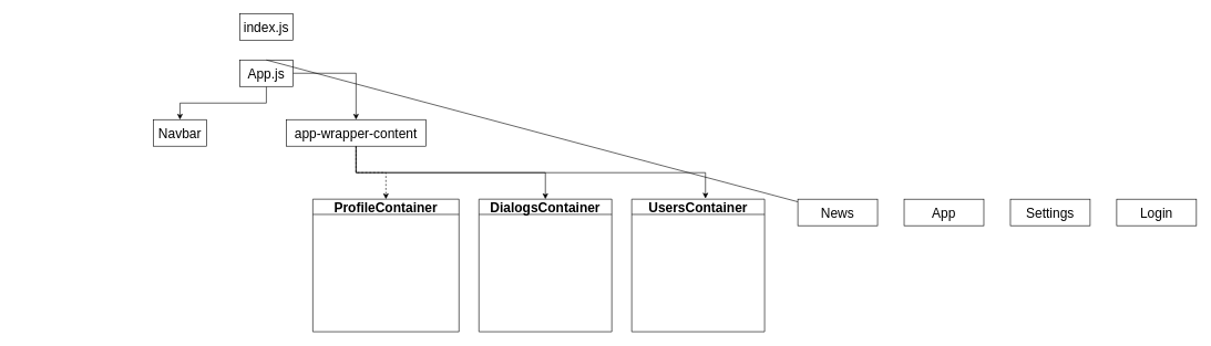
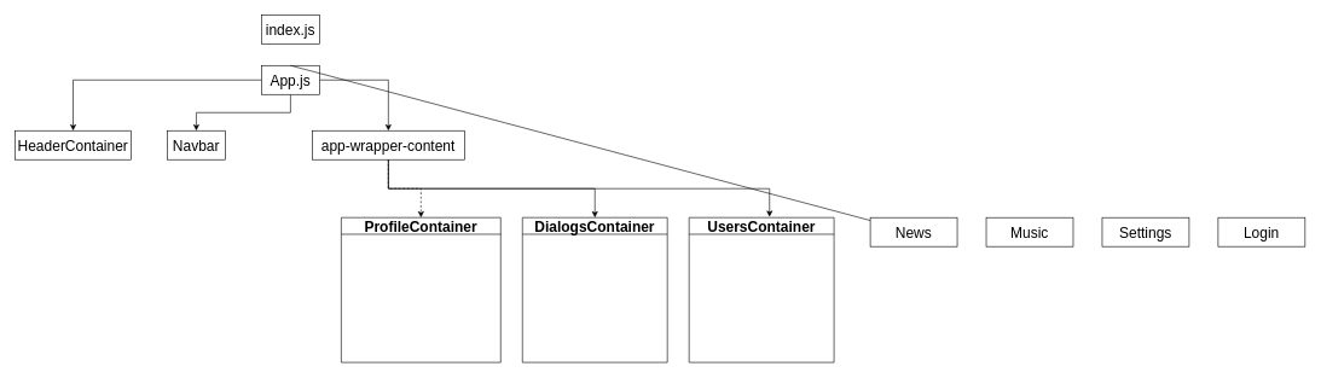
  <mxCell id="0" />
  <mxCell id="1" parent="0" />
+ <mxCell id="2" style="edgeStyle=orthogonalEdgeStyle;rounded=0;orthogonalLoop=1;jettySize=auto;html=1;" edge="1" parent="1" source="5" target="8"><mxGeometry relative="1" as="geometry" /></mxCell>
  <mxCell id="3" style="edgeStyle=orthogonalEdgeStyle;rounded=0;orthogonalLoop=1;jettySize=auto;html=1;exitX=0.5;exitY=1;exitDx=0;exitDy=0;entryX=0.5;entryY=0;entryDx=0;entryDy=0;" edge="1" parent="1" source="5" target="9"><mxGeometry relative="1" as="geometry" /></mxCell>
  <mxCell id="4" style="edgeStyle=orthogonalEdgeStyle;rounded=0;orthogonalLoop=1;jettySize=auto;html=1;exitX=1;exitY=0.5;exitDx=0;exitDy=0;entryX=0.5;entryY=0;entryDx=0;entryDy=0;" edge="1" parent="1" source="5" target="13"><mxGeometry relative="1" as="geometry" /></mxCell>
  <mxCell id="5" value="&lt;font&gt;&lt;font style=&quot;font-size: 20px&quot;&gt;App.js&lt;/font&gt;&lt;br&gt;&lt;/font&gt;" style="rounded=0;whiteSpace=wrap;html=1;" vertex="1" parent="1"><mxGeometry x="360" y="90" width="80" height="40" as="geometry" /></mxCell>
  <mxCell id="6" value="&lt;font&gt;&lt;font style=&quot;font-size: 20px&quot;&gt;index.js&lt;/font&gt;&lt;br&gt;&lt;/font&gt;" style="rounded=0;whiteSpace=wrap;html=1;" vertex="1" parent="1"><mxGeometry x="360" y="20" width="80" height="40" as="geometry" /></mxCell>
  <mxCell id="7" value="" style="endArrow=none;html=1;exitX=0.5;exitY=0;exitDx=0;exitDy=0;" edge="1" parent="1" source="5" target="17"><mxGeometry width="50" height="50" relative="1" as="geometry"><mxPoint x="370" y="100" as="sourcePoint" /><mxPoint x="420" y="50" as="targetPoint" /></mxGeometry></mxCell>
+ <mxCell id="8" value="&lt;font&gt;&lt;span style=&quot;font-size: 20px&quot;&gt;HeaderContainer&lt;/span&gt;&lt;br&gt;&lt;/font&gt;" style="rounded=0;whiteSpace=wrap;html=1;" vertex="1" parent="1"><mxGeometry x="20" y="180" width="160" height="40" as="geometry" /></mxCell>
  <mxCell id="9" value="&lt;font&gt;&lt;font style=&quot;font-size: 20px&quot;&gt;Navbar&lt;/font&gt;&lt;br&gt;&lt;/font&gt;" style="rounded=0;whiteSpace=wrap;html=1;" vertex="1" parent="1"><mxGeometry x="230" y="180" width="80" height="40" as="geometry" /></mxCell>
  <mxCell id="10" style="edgeStyle=orthogonalEdgeStyle;rounded=0;orthogonalLoop=1;jettySize=auto;html=1;exitX=0.5;exitY=1;exitDx=0;exitDy=0;entryX=0.5;entryY=0;entryDx=0;entryDy=0;fontSize=20;dashed=1;" edge="1" parent="1" source="13" target="14"><mxGeometry relative="1" as="geometry" /></mxCell>
  <mxCell id="11" style="edgeStyle=orthogonalEdgeStyle;rounded=0;orthogonalLoop=1;jettySize=auto;html=1;exitX=0.5;exitY=1;exitDx=0;exitDy=0;entryX=0.555;entryY=-0.005;entryDx=0;entryDy=0;entryPerimeter=0;fontSize=20;" edge="1" parent="1" source="13" target="16"><mxGeometry relative="1" as="geometry" /></mxCell>
  <mxCell id="12" style="edgeStyle=orthogonalEdgeStyle;rounded=0;orthogonalLoop=1;jettySize=auto;html=1;exitX=0.5;exitY=1;exitDx=0;exitDy=0;fontSize=20;" edge="1" parent="1" source="13" target="15"><mxGeometry relative="1" as="geometry" /></mxCell>
  <mxCell id="13" value="&lt;font&gt;&lt;span style=&quot;font-size: 20px&quot;&gt;app-wrapper-content&lt;/span&gt;&lt;br&gt;&lt;/font&gt;" style="rounded=0;whiteSpace=wrap;html=1;" vertex="1" parent="1"><mxGeometry x="430" y="180" width="210" height="40" as="geometry" /></mxCell>
  <mxCell id="14" value="ProfileContainer" style="swimlane;fontSize=20;" vertex="1" parent="1"><mxGeometry x="470" y="300" width="220" height="200" as="geometry" /></mxCell>
  <mxCell id="15" value="DialogsContainer" style="swimlane;fontSize=20;" vertex="1" parent="1"><mxGeometry x="720" y="300" width="200" height="200" as="geometry" /></mxCell>
  <mxCell id="16" value="UsersContainer" style="swimlane;fontSize=20;" vertex="1" parent="1"><mxGeometry x="950" y="300" width="200" height="200" as="geometry" /></mxCell>
  <mxCell id="17" value="&lt;font&gt;&lt;span style=&quot;font-size: 20px&quot;&gt;News&lt;/span&gt;&lt;br&gt;&lt;/font&gt;" style="rounded=0;whiteSpace=wrap;html=1;" vertex="1" parent="1"><mxGeometry x="1200" y="300" width="120" height="40" as="geometry" /></mxCell>
- <mxCell id="18" value="&lt;font&gt;&lt;span style=&quot;font-size: 20px&quot;&gt;App&lt;/span&gt;&lt;br&gt;&lt;/font&gt;" style="rounded=0;whiteSpace=wrap;html=1;" vertex="1" parent="1"><mxGeometry x="1360" y="300" width="120" height="40" as="geometry" /></mxCell>
+ <mxCell id="18" value="&lt;font&gt;&lt;span style=&quot;font-size: 20px&quot;&gt;Music&lt;/span&gt;&lt;br&gt;&lt;/font&gt;" style="rounded=0;whiteSpace=wrap;html=1;" vertex="1" parent="1"><mxGeometry x="1360" y="300" width="120" height="40" as="geometry" /></mxCell>
  <mxCell id="19" value="&lt;font&gt;&lt;span style=&quot;font-size: 20px&quot;&gt;Settings&lt;/span&gt;&lt;br&gt;&lt;/font&gt;" style="rounded=0;whiteSpace=wrap;html=1;" vertex="1" parent="1"><mxGeometry x="1520" y="300" width="120" height="40" as="geometry" /></mxCell>
  <mxCell id="20" value="&lt;font&gt;&lt;span style=&quot;font-size: 20px&quot;&gt;Login&lt;/span&gt;&lt;br&gt;&lt;/font&gt;" style="rounded=0;whiteSpace=wrap;html=1;" vertex="1" parent="1"><mxGeometry x="1680" y="300" width="120" height="40" as="geometry" /></mxCell>
